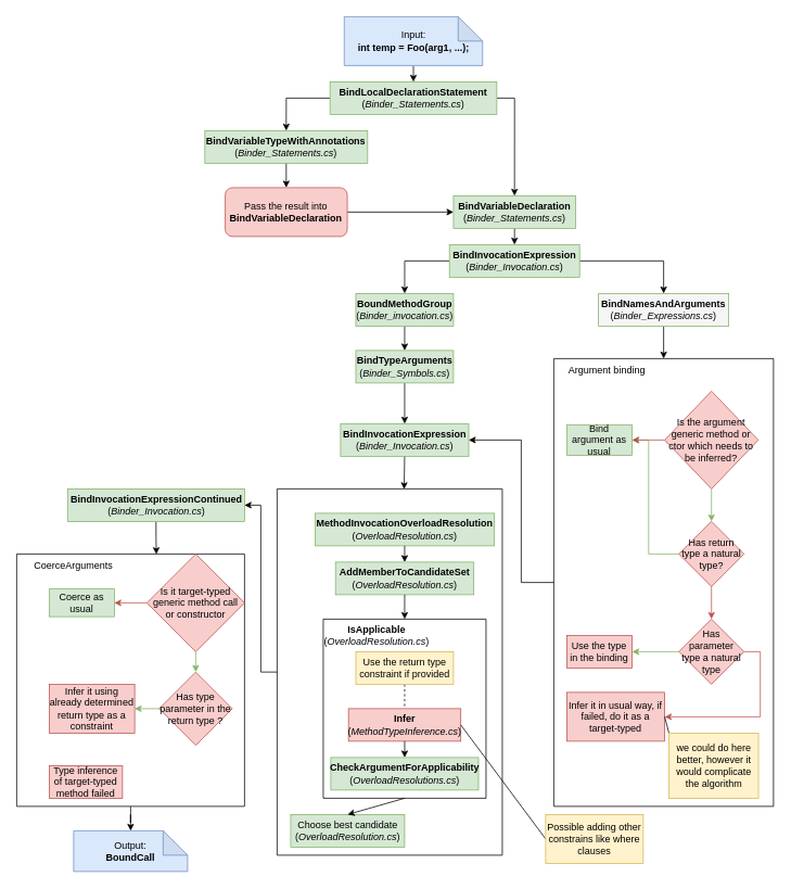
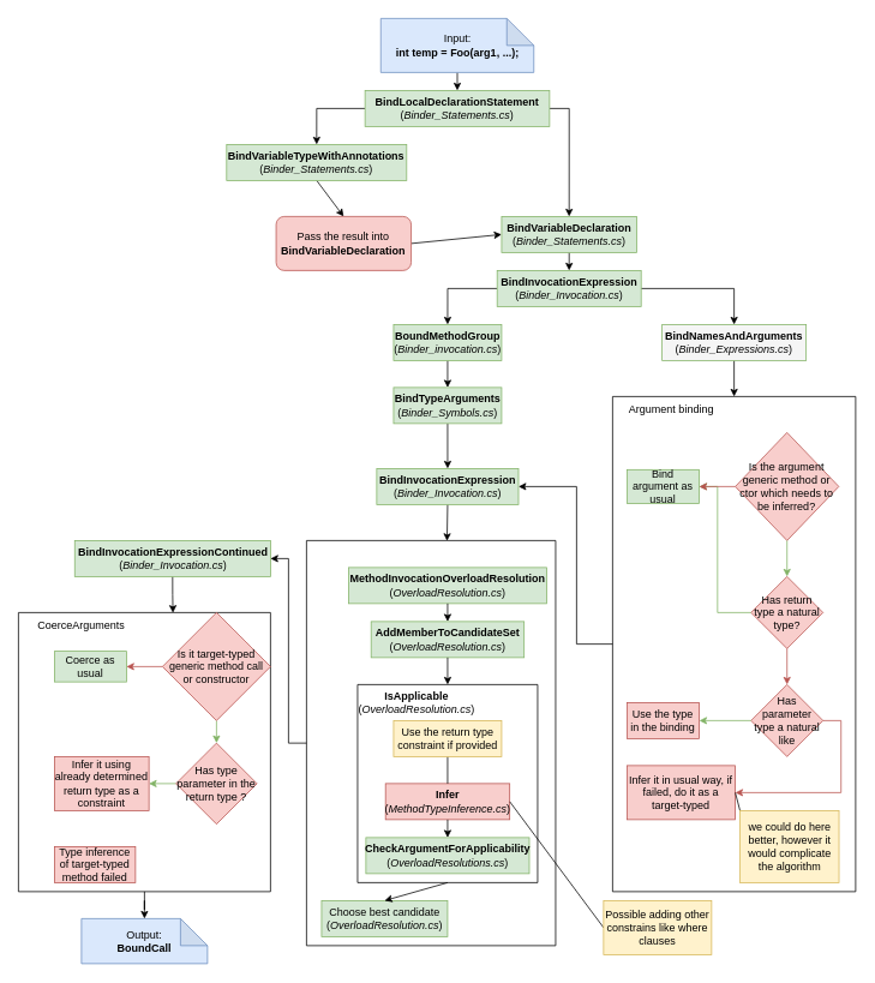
  <mxCell id="0" />
  <mxCell id="1" parent="0" />
  <mxCell id="2" style="edgeStyle=orthogonalEdgeStyle;rounded=0;orthogonalLoop=1;jettySize=auto;html=1;exitX=0.5;exitY=1;exitDx=0;exitDy=0;exitPerimeter=0;entryX=0.5;entryY=0;entryDx=0;entryDy=0;" parent="1" source="3" target="6" edge="1"><mxGeometry relative="1" as="geometry" /></mxCell>
  <mxCell id="3" value="Input:&lt;br&gt;&lt;b&gt;int temp = Foo(arg1, ...);&lt;/b&gt;" style="shape=note;whiteSpace=wrap;html=1;backgroundOutline=1;darkOpacity=0.05;fillColor=#dae8fc;strokeColor=#6c8ebf;" parent="1" vertex="1"><mxGeometry x="422.5" y="20" width="170" height="60" as="geometry" /></mxCell>
  <mxCell id="4" style="rounded=0;orthogonalLoop=1;jettySize=auto;html=1;exitX=0;exitY=0.5;exitDx=0;exitDy=0;entryX=0.5;entryY=0;entryDx=0;entryDy=0;edgeStyle=orthogonalEdgeStyle;" parent="1" source="6" target="8" edge="1"><mxGeometry relative="1" as="geometry" /></mxCell>
  <mxCell id="5" style="rounded=0;orthogonalLoop=1;jettySize=auto;html=1;exitX=1;exitY=0.5;exitDx=0;exitDy=0;edgeStyle=orthogonalEdgeStyle;entryX=0.5;entryY=0;entryDx=0;entryDy=0;" parent="1" source="6" target="10" edge="1"><mxGeometry relative="1" as="geometry"><mxPoint x="640" y="180" as="targetPoint" /></mxGeometry></mxCell>
  <mxCell id="6" value="&lt;b&gt;BindLocalDeclarationStatement&lt;/b&gt; (&lt;i&gt;Binder_Statements.cs&lt;/i&gt;)" style="rounded=0;whiteSpace=wrap;html=1;fillColor=#d5e8d4;strokeColor=#82b366;" parent="1" vertex="1"><mxGeometry x="405" y="100" width="205" height="40" as="geometry" /></mxCell>
  <mxCell id="7" style="rounded=0;orthogonalLoop=1;jettySize=auto;html=1;exitX=0.5;exitY=1;exitDx=0;exitDy=0;entryX=0.5;entryY=0;entryDx=0;entryDy=0;" parent="1" source="8" target="26" edge="1"><mxGeometry relative="1" as="geometry" /></mxCell>
  <mxCell id="8" value="&lt;b&gt;BindVariableTypeWithAnnotations&lt;/b&gt;&lt;br&gt;(&lt;i&gt;Binder_Statements.cs&lt;/i&gt;)" style="rounded=0;whiteSpace=wrap;html=1;fillColor=#d5e8d4;strokeColor=#82b366;" parent="1" vertex="1"><mxGeometry x="251.25" y="160" width="200" height="40" as="geometry" /></mxCell>
  <mxCell id="9" style="rounded=0;orthogonalLoop=1;jettySize=auto;html=1;exitX=0.5;exitY=1;exitDx=0;exitDy=0;entryX=0.5;entryY=0;entryDx=0;entryDy=0;" parent="1" source="10" target="13" edge="1"><mxGeometry relative="1" as="geometry" /></mxCell>
  <mxCell id="10" value="&lt;b&gt;BindVariableDeclaration&lt;/b&gt;&lt;br&gt;(&lt;i&gt;Binder_Statements.cs&lt;/i&gt;)" style="rounded=0;whiteSpace=wrap;html=1;fillColor=#d5e8d4;strokeColor=#82b366;" parent="1" vertex="1"><mxGeometry x="556.75" y="240" width="150" height="40" as="geometry" /></mxCell>
  <mxCell id="11" style="rounded=0;orthogonalLoop=1;jettySize=auto;html=1;exitX=0;exitY=0.5;exitDx=0;exitDy=0;entryX=0.5;entryY=0;entryDx=0;entryDy=0;edgeStyle=orthogonalEdgeStyle;" parent="1" source="13" target="15" edge="1"><mxGeometry relative="1" as="geometry" /></mxCell>
  <mxCell id="12" style="rounded=0;orthogonalLoop=1;jettySize=auto;html=1;exitX=1;exitY=0.5;exitDx=0;exitDy=0;entryX=0.5;entryY=0;entryDx=0;entryDy=0;edgeStyle=orthogonalEdgeStyle;" parent="1" source="13" target="17" edge="1"><mxGeometry relative="1" as="geometry" /></mxCell>
  <mxCell id="13" value="&lt;b&gt;BindInvocationExpression&lt;/b&gt;&lt;br&gt;(&lt;i&gt;Binder_Invocation.cs&lt;/i&gt;)" style="rounded=0;whiteSpace=wrap;html=1;fillColor=#d5e8d4;strokeColor=#82b366;" parent="1" vertex="1"><mxGeometry x="551.75" y="300" width="160" height="40" as="geometry" /></mxCell>
  <mxCell id="14" style="rounded=0;orthogonalLoop=1;jettySize=auto;html=1;exitX=0.5;exitY=1;exitDx=0;exitDy=0;entryX=0.5;entryY=0;entryDx=0;entryDy=0;" parent="1" source="15" target="21" edge="1"><mxGeometry relative="1" as="geometry" /></mxCell>
  <mxCell id="15" value="&lt;b&gt;BoundMethodGroup&lt;/b&gt;&lt;br&gt;(&lt;i&gt;Binder_invocation.cs&lt;/i&gt;)" style="rounded=0;whiteSpace=wrap;html=1;fillColor=#d5e8d4;strokeColor=#82b366;" parent="1" vertex="1"><mxGeometry x="436.75" y="360" width="120" height="40" as="geometry" /></mxCell>
  <mxCell id="16" style="edgeStyle=orthogonalEdgeStyle;rounded=0;orthogonalLoop=1;jettySize=auto;html=1;exitX=0.5;exitY=1;exitDx=0;exitDy=0;entryX=0.5;entryY=0;entryDx=0;entryDy=0;" parent="1" source="17" target="28" edge="1"><mxGeometry relative="1" as="geometry" /></mxCell>
  <mxCell id="17" value="&lt;b&gt;BindNamesAndArguments&lt;/b&gt;&lt;br&gt;(&lt;i&gt;Binder_Expressions.cs&lt;/i&gt;)" style="rounded=0;whiteSpace=wrap;html=1;fillColor=#f5f5f5;strokeColor=#82b366;" parent="1" vertex="1"><mxGeometry x="735" y="360" width="160" height="40" as="geometry" /></mxCell>
  <mxCell id="18" style="rounded=0;orthogonalLoop=1;jettySize=auto;html=1;exitX=0.5;exitY=1;exitDx=0;exitDy=0;entryX=0.564;entryY=0.001;entryDx=0;entryDy=0;entryPerimeter=0;" parent="1" source="19" target="56" edge="1"><mxGeometry relative="1" as="geometry" /></mxCell>
  <mxCell id="19" value="&lt;b&gt;BindInvocationExpression&lt;br&gt;&lt;/b&gt;(&lt;i&gt;Binder_Invocation.cs&lt;/i&gt;)" style="rounded=0;whiteSpace=wrap;html=1;fillColor=#d5e8d4;strokeColor=#82b366;" parent="1" vertex="1"><mxGeometry x="418" y="520" width="157.5" height="40" as="geometry" /></mxCell>
  <mxCell id="20" style="rounded=0;orthogonalLoop=1;jettySize=auto;html=1;exitX=0.5;exitY=1;exitDx=0;exitDy=0;entryX=0.5;entryY=0;entryDx=0;entryDy=0;" parent="1" source="21" target="19" edge="1"><mxGeometry relative="1" as="geometry" /></mxCell>
  <mxCell id="21" value="&lt;b&gt;BindTypeArguments&lt;/b&gt;&lt;br&gt;(&lt;i&gt;Binder_Symbols.cs&lt;/i&gt;)" style="rounded=0;whiteSpace=wrap;html=1;fillColor=#d5e8d4;strokeColor=#82b366;" parent="1" vertex="1"><mxGeometry x="436.75" y="430" width="120" height="40" as="geometry" /></mxCell>
  <mxCell id="22" style="edgeStyle=orthogonalEdgeStyle;rounded=0;orthogonalLoop=1;jettySize=auto;html=1;exitX=0.5;exitY=1;exitDx=0;exitDy=0;entryX=0.613;entryY=0.001;entryDx=0;entryDy=0;entryPerimeter=0;" parent="1" source="23" target="45" edge="1"><mxGeometry relative="1" as="geometry" /></mxCell>
  <mxCell id="23" value="&lt;b&gt;BindInvocationExpressionContinued&lt;br&gt;&lt;/b&gt;(&lt;i&gt;Binder_Invocation.cs&lt;/i&gt;)" style="rounded=0;whiteSpace=wrap;html=1;fillColor=#d5e8d4;strokeColor=#82b366;" parent="1" vertex="1"><mxGeometry x="82.5" y="600" width="217.5" height="40" as="geometry" /></mxCell>
  <mxCell id="24" value="Output:&lt;br&gt;&lt;b&gt;BoundCall&lt;/b&gt;" style="shape=note;whiteSpace=wrap;html=1;backgroundOutline=1;darkOpacity=0.05;fillColor=#dae8fc;strokeColor=#6c8ebf;" parent="1" vertex="1"><mxGeometry x="90" y="1020" width="140" height="50" as="geometry" /></mxCell>
  <mxCell id="25" style="rounded=0;orthogonalLoop=1;jettySize=auto;html=1;exitX=1;exitY=0.5;exitDx=0;exitDy=0;entryX=0;entryY=0.5;entryDx=0;entryDy=0;" parent="1" source="26" target="10" edge="1"><mxGeometry relative="1" as="geometry"><mxPoint x="465.25" y="240" as="sourcePoint" /></mxGeometry></mxCell>
- <mxCell id="26" value="Pass the result into &lt;b&gt;BindVariableDeclaration&lt;/b&gt;" style="rounded=1;whiteSpace=wrap;html=1;fillColor=#f8cecc;strokeColor=#b85450;" parent="1" vertex="1"><mxGeometry x="276.25" y="230" width="150" height="60" as="geometry" /></mxCell>
+ <mxCell id="26" value="Pass the result into &lt;b&gt;BindVariableDeclaration&lt;/b&gt;" style="rounded=1;whiteSpace=wrap;html=1;fillColor=#f8cecc;strokeColor=#b85450;" parent="1" vertex="1"><mxGeometry x="306.25" y="240" width="150" height="60" as="geometry" /></mxCell>
  <mxCell id="27" style="edgeStyle=orthogonalEdgeStyle;rounded=0;orthogonalLoop=1;jettySize=auto;html=1;exitX=0;exitY=0.5;exitDx=0;exitDy=0;entryX=1;entryY=0.5;entryDx=0;entryDy=0;" parent="1" source="28" target="19" edge="1"><mxGeometry relative="1" as="geometry"><Array as="points"><mxPoint x="640" y="715" /><mxPoint x="640" y="540" /></Array></mxGeometry></mxCell>
  <mxCell id="28" value="" style="swimlane;startSize=0;" parent="1" vertex="1"><mxGeometry x="680" y="440" width="270" height="550" as="geometry" /></mxCell>
  <mxCell id="29" value="Argument binding" style="text;html=1;align=center;verticalAlign=middle;resizable=0;points=[];autosize=1;strokeColor=none;fillColor=none;" parent="28" vertex="1"><mxGeometry x="5" width="120" height="30" as="geometry" /></mxCell>
  <mxCell id="30" value="Bind argument as usual" style="rounded=0;whiteSpace=wrap;html=1;fillColor=#d5e8d4;strokeColor=#82b366;" parent="28" vertex="1"><mxGeometry x="16.3" y="81.25" width="80" height="37.5" as="geometry" /></mxCell>
  <mxCell id="31" value="Use the type in the binding" style="rounded=0;whiteSpace=wrap;html=1;fillColor=#f8cecc;strokeColor=#b85450;" parent="28" vertex="1"><mxGeometry x="16.3" y="340" width="80" height="40" as="geometry" /></mxCell>
  <mxCell id="32" value="Has return type a natural type?" style="rhombus;whiteSpace=wrap;html=1;fillColor=#f8cecc;strokeColor=#b85450;" parent="28" vertex="1"><mxGeometry x="153.8" y="200" width="80" height="80" as="geometry" /></mxCell>
- <mxCell id="33" value="Has parameter type a natural type" style="rhombus;whiteSpace=wrap;html=1;fillColor=#f8cecc;strokeColor=#b85450;" parent="28" vertex="1"><mxGeometry x="153.8" y="320" width="80" height="80" as="geometry" /></mxCell>
+ <mxCell id="33" value="Has parameter type a natural like" style="rhombus;whiteSpace=wrap;html=1;fillColor=#f8cecc;strokeColor=#b85450;" parent="28" vertex="1"><mxGeometry x="153.8" y="320" width="80" height="80" as="geometry" /></mxCell>
  <mxCell id="34" style="edgeStyle=orthogonalEdgeStyle;rounded=0;orthogonalLoop=1;jettySize=auto;html=1;exitX=0;exitY=0.5;exitDx=0;exitDy=0;entryX=1;entryY=0.5;entryDx=0;entryDy=0;fillColor=#d5e8d4;strokeColor=#82b366;" parent="28" source="32" target="30" edge="1"><mxGeometry relative="1" as="geometry"><mxPoint x="206.55" y="262" as="targetPoint" /><Array as="points"><mxPoint x="116.55" y="240" /><mxPoint x="116.55" y="100" /></Array></mxGeometry></mxCell>
  <mxCell id="35" style="edgeStyle=orthogonalEdgeStyle;rounded=0;orthogonalLoop=1;jettySize=auto;html=1;exitX=0.5;exitY=1;exitDx=0;exitDy=0;entryX=0.5;entryY=0;entryDx=0;entryDy=0;fillColor=#f8cecc;strokeColor=#b85450;" parent="28" source="32" target="33" edge="1"><mxGeometry relative="1" as="geometry" /></mxCell>
  <mxCell id="36" style="edgeStyle=orthogonalEdgeStyle;rounded=0;orthogonalLoop=1;jettySize=auto;html=1;exitX=0;exitY=0.5;exitDx=0;exitDy=0;entryX=1;entryY=0.5;entryDx=0;entryDy=0;fillColor=#d5e8d4;strokeColor=#82b366;" parent="28" source="33" target="31" edge="1"><mxGeometry relative="1" as="geometry" /></mxCell>
  <mxCell id="37" style="edgeStyle=orthogonalEdgeStyle;rounded=0;orthogonalLoop=1;jettySize=auto;html=1;exitX=1;exitY=0.5;exitDx=0;exitDy=0;entryX=1;entryY=0.5;entryDx=0;entryDy=0;fillColor=#f8cecc;strokeColor=#b85450;" parent="28" source="33" target="41" edge="1"><mxGeometry relative="1" as="geometry"><mxPoint x="296.55" y="400" as="targetPoint" /></mxGeometry></mxCell>
  <mxCell id="38" style="edgeStyle=orthogonalEdgeStyle;rounded=0;orthogonalLoop=1;jettySize=auto;html=1;exitX=0;exitY=0.5;exitDx=0;exitDy=0;fillColor=#f8cecc;strokeColor=#b85450;" parent="28" source="39" edge="1"><mxGeometry relative="1" as="geometry"><mxPoint x="96.31" y="100.153" as="targetPoint" /></mxGeometry></mxCell>
  <mxCell id="39" value="Is the argument generic method or ctor which needs to be inferred?" style="rhombus;whiteSpace=wrap;html=1;fillColor=#f8cecc;strokeColor=#b85450;" parent="28" vertex="1"><mxGeometry x="136.3" y="40" width="115" height="120" as="geometry" /></mxCell>
  <mxCell id="40" style="edgeStyle=orthogonalEdgeStyle;rounded=0;orthogonalLoop=1;jettySize=auto;html=1;exitX=0.5;exitY=1;exitDx=0;exitDy=0;entryX=0.5;entryY=0;entryDx=0;entryDy=0;fillColor=#d5e8d4;strokeColor=#82b366;" parent="28" source="39" target="32" edge="1"><mxGeometry relative="1" as="geometry"><mxPoint x="237.05" y="142.5" as="sourcePoint" /></mxGeometry></mxCell>
  <mxCell id="41" value="Infer it in usual way, if failed, do it as a target-typed" style="rounded=0;whiteSpace=wrap;html=1;fillColor=#f8cecc;strokeColor=#b85450;" parent="28" vertex="1"><mxGeometry x="16.3" y="410" width="120" height="60" as="geometry" /></mxCell>
  <mxCell id="42" style="rounded=0;orthogonalLoop=1;jettySize=auto;html=1;exitX=0;exitY=0;exitDx=0;exitDy=0;entryX=1;entryY=0.5;entryDx=0;entryDy=0;endArrow=none;endFill=0;" parent="28" source="43" target="41" edge="1"><mxGeometry relative="1" as="geometry" /></mxCell>
  <mxCell id="43" value="we could do here better, however it would complicate the algorithm" style="rounded=0;whiteSpace=wrap;html=1;fillColor=#fff2cc;strokeColor=#d6b656;" parent="28" vertex="1"><mxGeometry x="141.55" y="460" width="110" height="80" as="geometry" /></mxCell>
  <mxCell id="44" style="edgeStyle=orthogonalEdgeStyle;rounded=0;orthogonalLoop=1;jettySize=auto;html=1;exitX=0.5;exitY=1;exitDx=0;exitDy=0;" parent="1" source="45" target="24" edge="1"><mxGeometry relative="1" as="geometry" /></mxCell>
  <mxCell id="45" value="" style="swimlane;startSize=0;" parent="1" vertex="1"><mxGeometry x="20" y="680" width="280" height="310" as="geometry" /></mxCell>
  <mxCell id="46" value="CoerceArguments" style="text;html=1;strokeColor=none;fillColor=none;align=center;verticalAlign=middle;whiteSpace=wrap;rounded=0;" parent="45" vertex="1"><mxGeometry x="40" width="60" height="30" as="geometry" /></mxCell>
  <mxCell id="47" style="edgeStyle=orthogonalEdgeStyle;rounded=0;orthogonalLoop=1;jettySize=auto;html=1;exitX=0.5;exitY=1;exitDx=0;exitDy=0;entryX=0.5;entryY=0;entryDx=0;entryDy=0;fillColor=#d5e8d4;strokeColor=#82b366;" parent="45" source="49" target="51" edge="1"><mxGeometry relative="1" as="geometry" /></mxCell>
  <mxCell id="48" style="edgeStyle=orthogonalEdgeStyle;rounded=0;orthogonalLoop=1;jettySize=auto;html=1;exitX=0;exitY=0.5;exitDx=0;exitDy=0;entryX=1;entryY=0.5;entryDx=0;entryDy=0;fillColor=#f8cecc;strokeColor=#b85450;" parent="45" source="49" target="52" edge="1"><mxGeometry relative="1" as="geometry" /></mxCell>
  <mxCell id="49" value="Is it target-typed generic method call or constructor" style="rhombus;whiteSpace=wrap;html=1;fillColor=#f8cecc;strokeColor=#b85450;" parent="45" vertex="1"><mxGeometry x="160" width="120" height="120" as="geometry" /></mxCell>
  <mxCell id="50" style="edgeStyle=orthogonalEdgeStyle;rounded=0;orthogonalLoop=1;jettySize=auto;html=1;exitX=0;exitY=0.5;exitDx=0;exitDy=0;entryX=1;entryY=0.5;entryDx=0;entryDy=0;fillColor=#d5e8d4;strokeColor=#82b366;" parent="45" source="51" target="53" edge="1"><mxGeometry relative="1" as="geometry" /></mxCell>
  <mxCell id="51" value="Has type parameter in the return type ?" style="rhombus;whiteSpace=wrap;html=1;fillColor=#f8cecc;strokeColor=#b85450;" parent="45" vertex="1"><mxGeometry x="175" y="145" width="90" height="90" as="geometry" /></mxCell>
  <mxCell id="52" value="Coerce as usual" style="rounded=0;whiteSpace=wrap;html=1;fillColor=#d5e8d4;strokeColor=#82b366;" parent="45" vertex="1"><mxGeometry x="40" y="43" width="80" height="34" as="geometry" /></mxCell>
  <mxCell id="53" value="Infer it using already determined return type as a constraint" style="rounded=0;whiteSpace=wrap;html=1;fillColor=#f8cecc;strokeColor=#b85450;" parent="45" vertex="1"><mxGeometry x="40" y="160" width="105" height="60" as="geometry" /></mxCell>
  <mxCell id="54" value="Type inference of target-typed method failed" style="rounded=0;whiteSpace=wrap;html=1;fillColor=#f8cecc;strokeColor=#b85450;" parent="45" vertex="1"><mxGeometry x="40" y="260" width="90" height="40" as="geometry" /></mxCell>
  <mxCell id="55" style="edgeStyle=orthogonalEdgeStyle;rounded=0;orthogonalLoop=1;jettySize=auto;html=1;exitX=0;exitY=0.5;exitDx=0;exitDy=0;entryX=1;entryY=0.5;entryDx=0;entryDy=0;" parent="1" source="56" target="23" edge="1"><mxGeometry relative="1" as="geometry" /></mxCell>
  <mxCell id="56" value="" style="swimlane;startSize=0;" parent="1" vertex="1"><mxGeometry x="340" y="600" width="276.75" height="450" as="geometry" /></mxCell>
  <mxCell id="57" value="&lt;b&gt;MethodInvocationOverloadResolution&lt;/b&gt;&lt;br&gt;(&lt;i&gt;OverloadResolution.cs&lt;/i&gt;)" style="rounded=0;whiteSpace=wrap;html=1;fillColor=#d5e8d4;strokeColor=#82b366;" parent="56" vertex="1"><mxGeometry x="46.75" y="30" width="220" height="40" as="geometry" /></mxCell>
  <mxCell id="58" value="&lt;b&gt;AddMemberToCandidateSet&lt;/b&gt;&lt;br&gt;(&lt;i&gt;OverloadResolution.cs&lt;/i&gt;)" style="rounded=0;whiteSpace=wrap;html=1;fillColor=#d5e8d4;strokeColor=#82b366;" parent="56" vertex="1"><mxGeometry x="71.75" y="90" width="170" height="40" as="geometry" /></mxCell>
  <mxCell id="59" style="rounded=0;orthogonalLoop=1;jettySize=auto;html=1;exitX=0.5;exitY=1;exitDx=0;exitDy=0;entryX=0.5;entryY=0;entryDx=0;entryDy=0;" parent="56" source="57" target="58" edge="1"><mxGeometry relative="1" as="geometry" /></mxCell>
  <mxCell id="60" style="rounded=0;orthogonalLoop=1;jettySize=auto;html=1;exitX=0.5;exitY=1;exitDx=0;exitDy=0;entryX=0.5;entryY=0;entryDx=0;entryDy=0;" parent="56" source="58" target="63" edge="1"><mxGeometry relative="1" as="geometry"><mxPoint x="181.25" y="150.0" as="targetPoint" /></mxGeometry></mxCell>
  <mxCell id="61" value="Choose best candidate&lt;br&gt;(&lt;i&gt;OverloadResolution.cs&lt;/i&gt;)" style="rounded=0;whiteSpace=wrap;html=1;fillColor=#d5e8d4;strokeColor=#82b366;" parent="56" vertex="1"><mxGeometry x="16.75" y="400" width="140" height="40" as="geometry" /></mxCell>
  <mxCell id="62" style="rounded=0;orthogonalLoop=1;jettySize=auto;html=1;exitX=0.5;exitY=1;exitDx=0;exitDy=0;entryX=0.5;entryY=0;entryDx=0;entryDy=0;" parent="56" source="63" target="61" edge="1"><mxGeometry relative="1" as="geometry"><mxPoint x="181.25" y="430.0" as="sourcePoint" /><mxPoint x="156.75" y="580" as="targetPoint" /></mxGeometry></mxCell>
  <mxCell id="63" value="" style="swimlane;startSize=0;" parent="56" vertex="1"><mxGeometry x="56.75" y="160" width="200" height="220" as="geometry" /></mxCell>
  <mxCell id="64" value="&lt;b&gt;IsApplicable&lt;/b&gt;&lt;br&gt;(&lt;i&gt;OverloadResolution.cs&lt;/i&gt;)" style="text;html=1;align=center;verticalAlign=middle;resizable=0;points=[];autosize=1;strokeColor=none;fillColor=none;" parent="63" vertex="1"><mxGeometry x="-10" width="150" height="40" as="geometry" /></mxCell>
  <mxCell id="65" value="&lt;b&gt;Infer&lt;/b&gt;&lt;br&gt;(&lt;i&gt;MethodTypeInference.cs&lt;/i&gt;)" style="rounded=0;whiteSpace=wrap;html=1;fillColor=#f8cecc;strokeColor=#b85450;" parent="63" vertex="1"><mxGeometry x="31" y="110" width="138" height="40" as="geometry" /></mxCell>
  <mxCell id="66" value="&lt;b&gt;CheckArgumentForApplicability&lt;/b&gt;&lt;br&gt;(&lt;i&gt;OverloadResolutions.cs&lt;/i&gt;)" style="rounded=0;whiteSpace=wrap;html=1;fillColor=#d5e8d4;strokeColor=#82b366;" parent="63" vertex="1"><mxGeometry x="9.25" y="170" width="181.5" height="40" as="geometry" /></mxCell>
  <mxCell id="67" style="rounded=0;orthogonalLoop=1;jettySize=auto;html=1;exitX=0.5;exitY=1;exitDx=0;exitDy=0;entryX=0.5;entryY=0;entryDx=0;entryDy=0;" parent="63" source="65" target="66" edge="1"><mxGeometry relative="1" as="geometry" /></mxCell>
- <mxCell id="68" style="edgeStyle=orthogonalEdgeStyle;rounded=0;orthogonalLoop=1;jettySize=auto;html=1;exitX=0.5;exitY=1;exitDx=0;exitDy=0;entryX=0.5;entryY=0;entryDx=0;entryDy=0;endArrow=none;endFill=0;dashed=1;" parent="63" source="69" target="65" edge="1"><mxGeometry relative="1" as="geometry" /></mxCell>
+ <mxCell id="68" style="edgeStyle=orthogonalEdgeStyle;rounded=0;orthogonalLoop=1;jettySize=auto;html=1;exitX=0.5;exitY=1;exitDx=0;exitDy=0;entryX=0.5;entryY=0;entryDx=0;entryDy=0;endArrow=none;endFill=0;" parent="63" source="69" target="65" edge="1"><mxGeometry relative="1" as="geometry" /></mxCell>
  <mxCell id="69" value="Use the return type constraint if provided" style="rounded=0;whiteSpace=wrap;html=1;fillColor=#fff2cc;strokeColor=#d6b656;" parent="63" vertex="1"><mxGeometry x="40" y="40" width="120" height="40" as="geometry" /></mxCell>
  <mxCell id="70" style="rounded=0;orthogonalLoop=1;jettySize=auto;html=1;exitX=0;exitY=0.5;exitDx=0;exitDy=0;entryX=1;entryY=0.5;entryDx=0;entryDy=0;endArrow=none;endFill=0;" edge="1" parent="1" source="71" target="65"><mxGeometry relative="1" as="geometry" /></mxCell>
  <mxCell id="71" value="Possible adding other constrains like where clauses" style="rounded=0;whiteSpace=wrap;html=1;fillColor=#fff2cc;strokeColor=#d6b656;" vertex="1" parent="1"><mxGeometry x="670" y="1000" width="120" height="60" as="geometry" /></mxCell>
